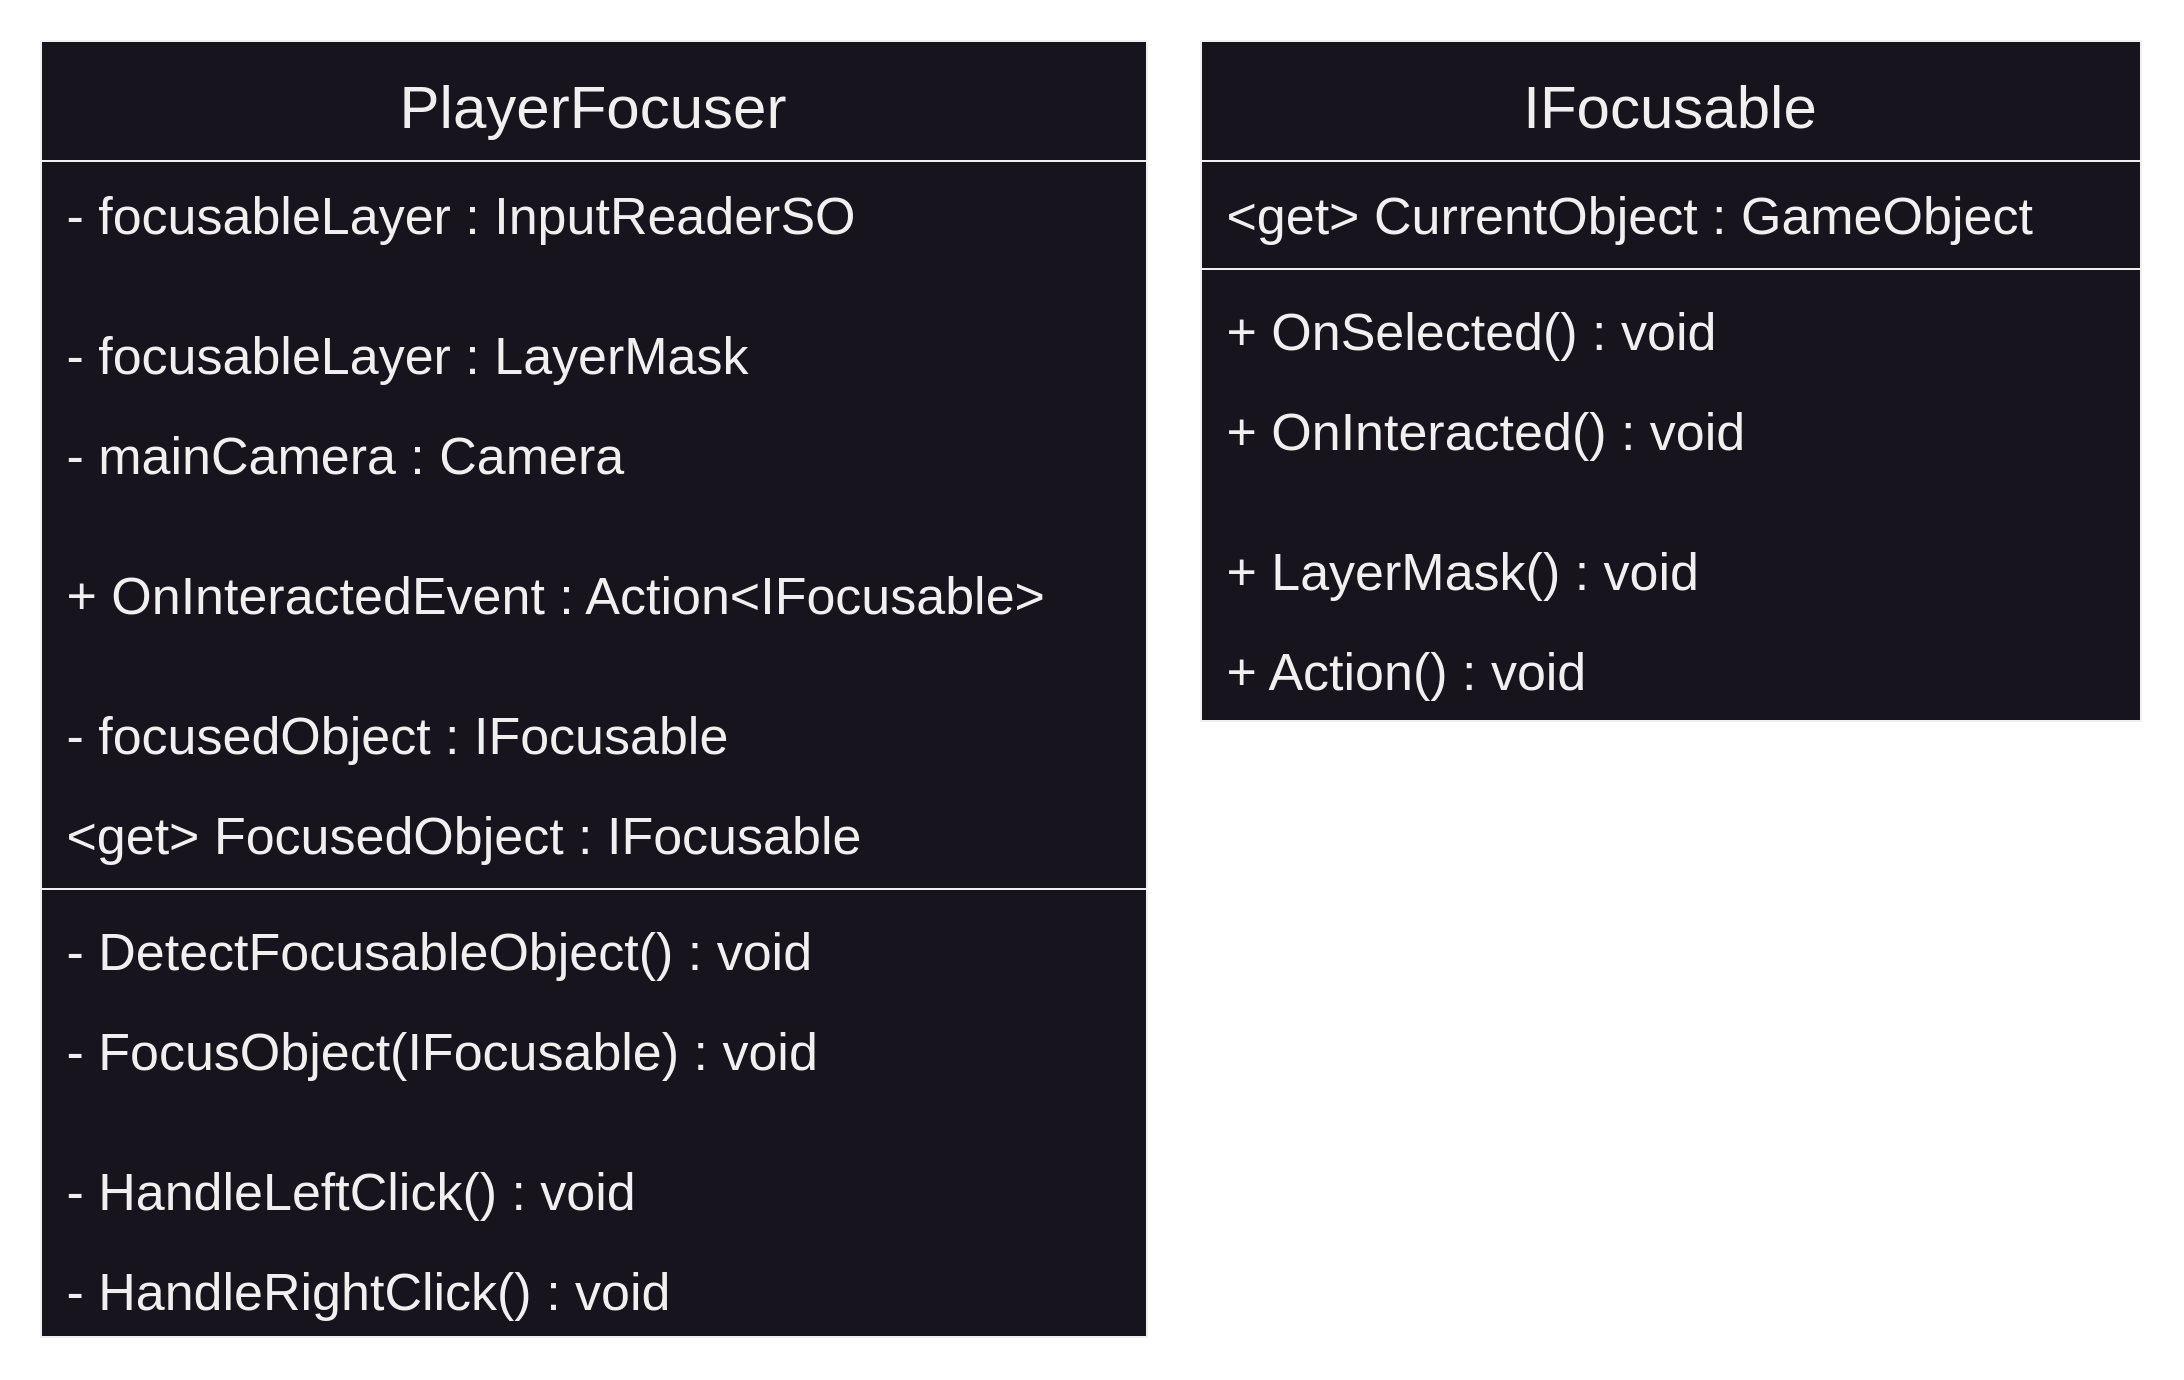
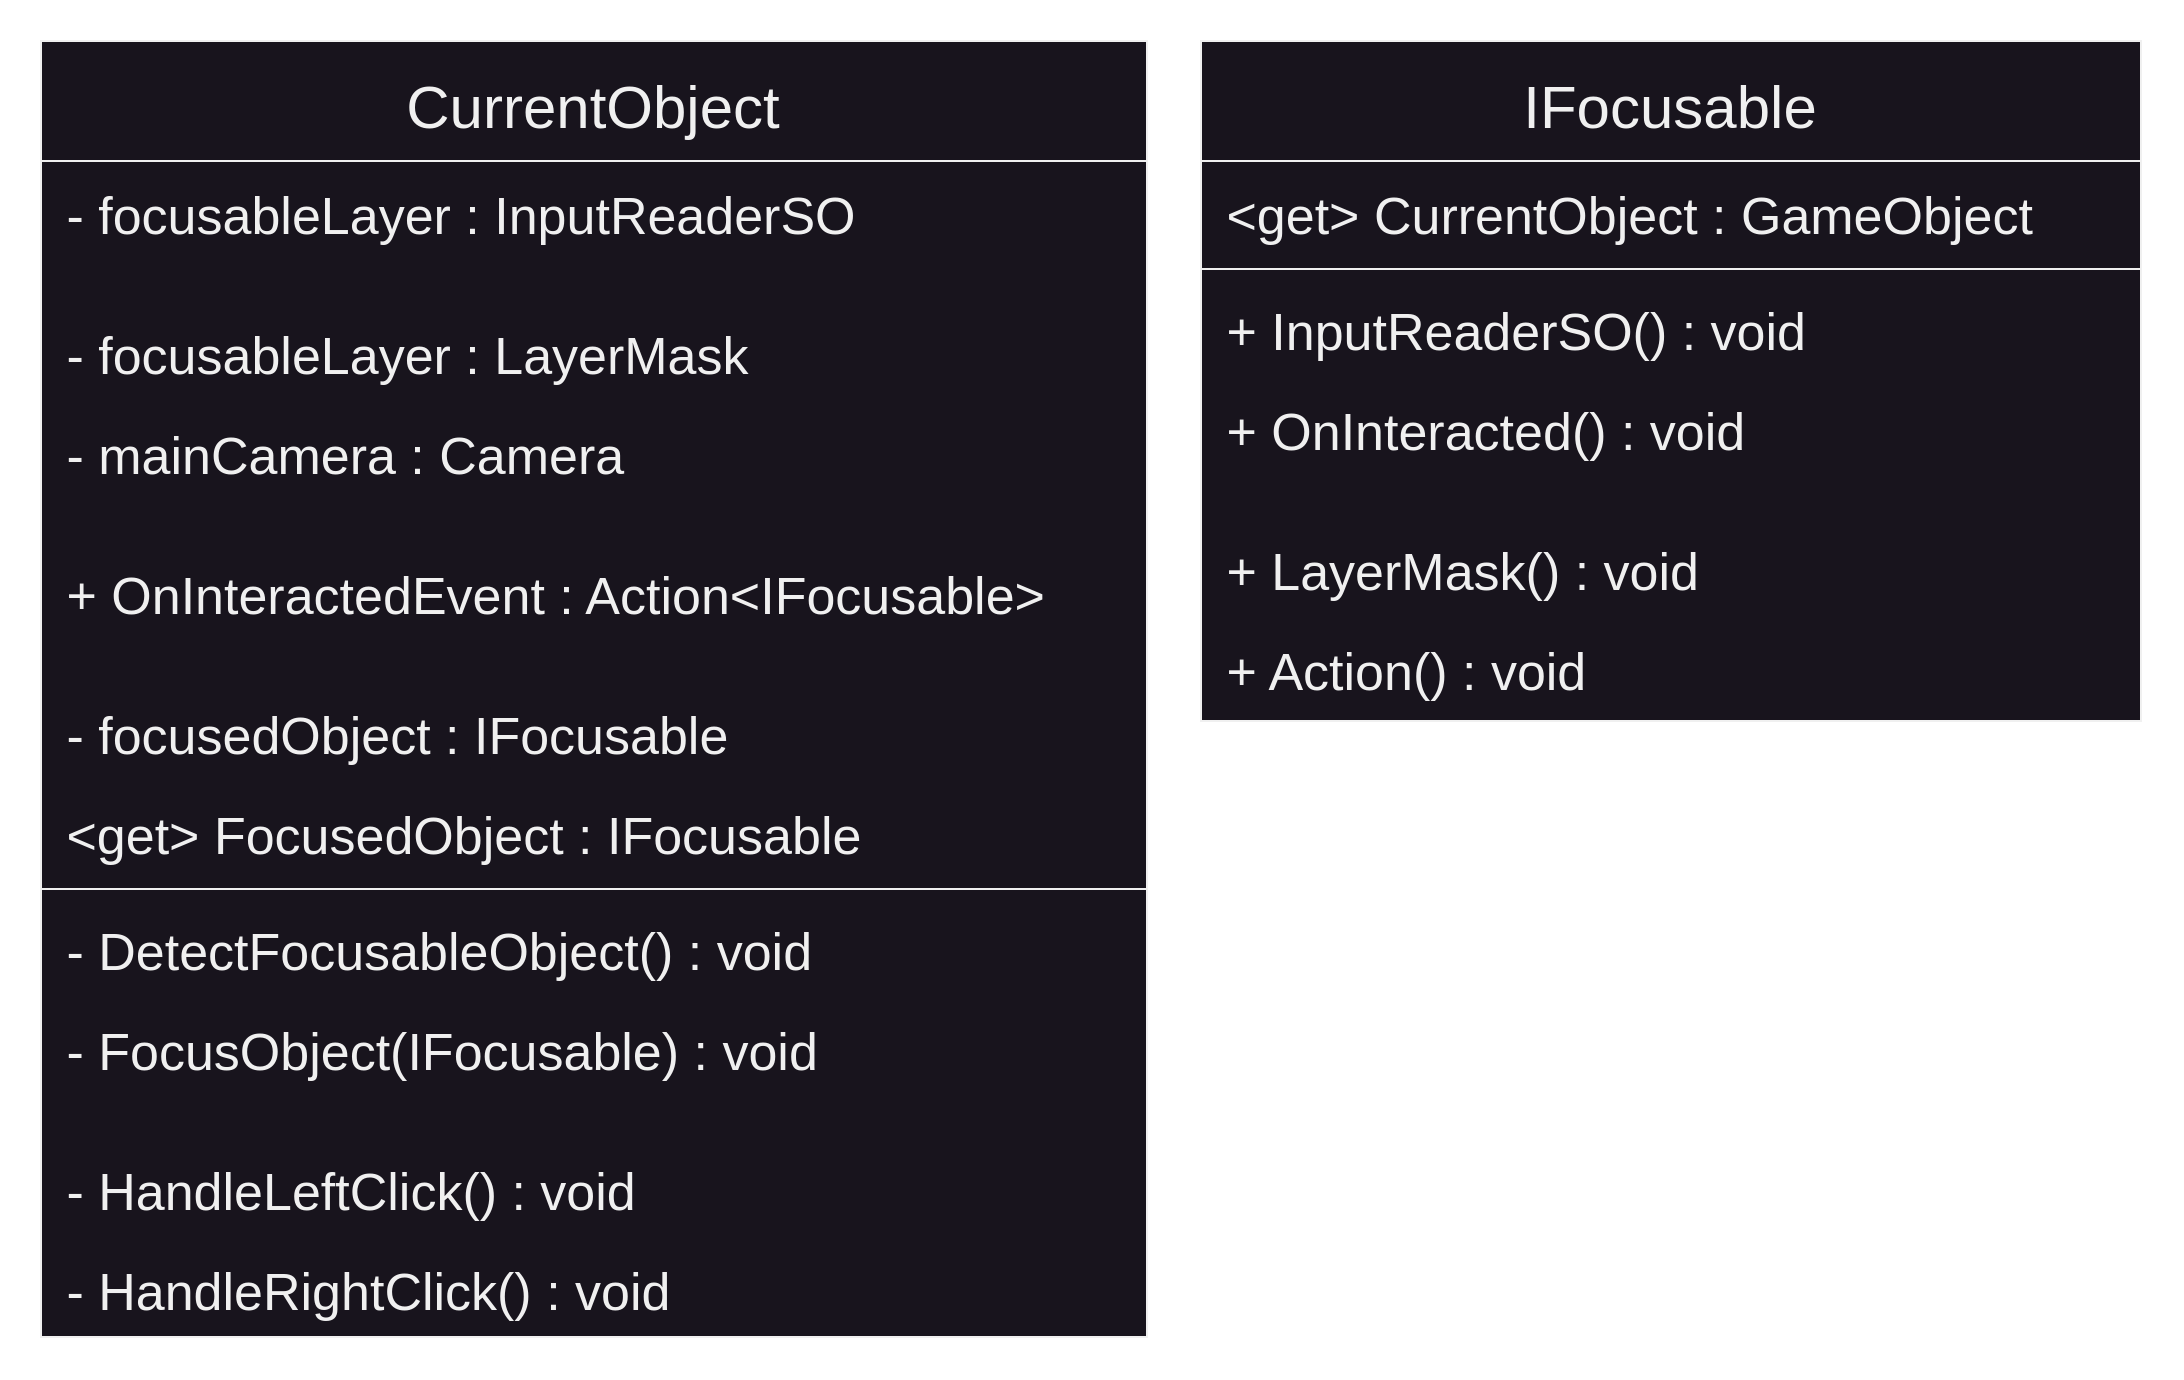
  <mxCell id="0" />
  <mxCell id="1" parent="0" />
  <mxCell id="2" value="IFocusable" style="swimlane;fontStyle=0;align=center;verticalAlign=middle;childLayout=stackLayout;horizontal=1;startSize=60;horizontalStack=0;resizeParent=1;resizeLast=0;collapsible=1;marginBottom=0;rounded=0;shadow=0;strokeWidth=1;spacingTop=0;spacingBottom=0;spacingRight=0;fillColor=#18141D;swimlaneFillColor=#18141D;fillStyle=solid;fontColor=#F0F0F0;strokeColor=#F0F0F0;fontSize=30;" vertex="1" parent="1"><mxGeometry x="600" y="20" width="470" height="340" as="geometry"><mxRectangle x="-791.5" y="-581" width="160" height="26" as="alternateBounds" /></mxGeometry></mxCell>
  <mxCell id="3" value=" &lt;get&gt; CurrentObject : GameObject" style="text;align=left;verticalAlign=middle;spacingLeft=4;spacingRight=4;overflow=hidden;rotatable=0;points=[[0,0.5],[1,0.5]];portConstraint=eastwest;rounded=0;shadow=0;html=0;fontColor=#F0F0F0;fontSize=26;" vertex="1" parent="2"><mxGeometry y="60" width="470" height="50" as="geometry" /></mxCell>
  <mxCell id="4" value="" style="line;html=1;strokeWidth=1;align=left;verticalAlign=middle;spacingTop=-1;spacingLeft=3;spacingRight=3;rotatable=0;labelPosition=right;points=[];portConstraint=eastwest;strokeColor=#F0F0F0;fontSize=26;" vertex="1" parent="2"><mxGeometry y="110" width="470" height="8" as="geometry" /></mxCell>
- <mxCell id="5" value=" + OnSelected() : void" style="text;align=left;verticalAlign=middle;spacingLeft=4;spacingRight=4;overflow=hidden;rotatable=0;points=[[0,0.5],[1,0.5]];portConstraint=eastwest;rounded=0;shadow=0;html=0;fontColor=#F0F0F0;fontSize=26;" vertex="1" parent="2"><mxGeometry y="118" width="470" height="50" as="geometry" /></mxCell>
+ <mxCell id="5" value=" + InputReaderSO() : void" style="text;align=left;verticalAlign=middle;spacingLeft=4;spacingRight=4;overflow=hidden;rotatable=0;points=[[0,0.5],[1,0.5]];portConstraint=eastwest;rounded=0;shadow=0;html=0;fontColor=#F0F0F0;fontSize=26;" vertex="1" parent="2"><mxGeometry y="118" width="470" height="50" as="geometry" /></mxCell>
  <mxCell id="6" value=" + OnInteracted() : void" style="text;align=left;verticalAlign=middle;spacingLeft=4;spacingRight=4;overflow=hidden;rotatable=0;points=[[0,0.5],[1,0.5]];portConstraint=eastwest;rounded=0;shadow=0;html=0;fontColor=#F0F0F0;fontSize=26;" vertex="1" parent="2"><mxGeometry y="168" width="470" height="50" as="geometry" /></mxCell>
  <mxCell id="7" value=" " style="text;align=left;verticalAlign=middle;spacingLeft=4;spacingRight=4;overflow=hidden;rotatable=0;points=[[0,0.5],[1,0.5]];portConstraint=eastwest;rounded=0;shadow=0;html=0;fontSize=26;" vertex="1" parent="2"><mxGeometry y="218" width="470" height="20" as="geometry" /></mxCell>
  <mxCell id="8" value=" + LayerMask() : void" style="text;align=left;verticalAlign=middle;spacingLeft=4;spacingRight=4;overflow=hidden;rotatable=0;points=[[0,0.5],[1,0.5]];portConstraint=eastwest;rounded=0;shadow=0;html=0;fontColor=#F0F0F0;fontSize=26;" vertex="1" parent="2"><mxGeometry y="238" width="470" height="50" as="geometry" /></mxCell>
  <mxCell id="9" value=" + Action() : void" style="text;align=left;verticalAlign=middle;spacingLeft=4;spacingRight=4;overflow=hidden;rotatable=0;points=[[0,0.5],[1,0.5]];portConstraint=eastwest;rounded=0;shadow=0;html=0;fontColor=#F0F0F0;fontSize=26;" vertex="1" parent="2"><mxGeometry y="288" width="470" height="50" as="geometry" /></mxCell>
- <mxCell id="10" value="PlayerFocuser" style="swimlane;fontStyle=0;align=center;verticalAlign=middle;childLayout=stackLayout;horizontal=1;startSize=60;horizontalStack=0;resizeParent=1;resizeLast=0;collapsible=1;marginBottom=0;rounded=0;shadow=0;strokeWidth=1;spacingTop=0;spacingBottom=0;spacingRight=0;fillColor=#18141D;swimlaneFillColor=#18141D;fillStyle=solid;fontColor=#F0F0F0;strokeColor=#F0F0F0;fontSize=30;" vertex="1" parent="1"><mxGeometry x="20" y="20" width="553" height="648" as="geometry"><mxRectangle x="-791.5" y="-581" width="160" height="26" as="alternateBounds" /></mxGeometry></mxCell>
+ <mxCell id="10" value="CurrentObject" style="swimlane;fontStyle=0;align=center;verticalAlign=middle;childLayout=stackLayout;horizontal=1;startSize=60;horizontalStack=0;resizeParent=1;resizeLast=0;collapsible=1;marginBottom=0;rounded=0;shadow=0;strokeWidth=1;spacingTop=0;spacingBottom=0;spacingRight=0;fillColor=#18141D;swimlaneFillColor=#18141D;fillStyle=solid;fontColor=#F0F0F0;strokeColor=#F0F0F0;fontSize=30;" vertex="1" parent="1"><mxGeometry x="20" y="20" width="553" height="648" as="geometry"><mxRectangle x="-791.5" y="-581" width="160" height="26" as="alternateBounds" /></mxGeometry></mxCell>
  <mxCell id="11" value=" - focusableLayer : InputReaderSO" style="text;align=left;verticalAlign=middle;spacingLeft=4;spacingRight=4;overflow=hidden;rotatable=0;points=[[0,0.5],[1,0.5]];portConstraint=eastwest;rounded=0;shadow=0;html=0;fontColor=#F0F0F0;fontSize=26;" vertex="1" parent="10"><mxGeometry y="60" width="553" height="50" as="geometry" /></mxCell>
  <mxCell id="12" value=" " style="text;align=left;verticalAlign=middle;spacingLeft=4;spacingRight=4;overflow=hidden;rotatable=0;points=[[0,0.5],[1,0.5]];portConstraint=eastwest;rounded=0;shadow=0;html=0;fontSize=26;" vertex="1" parent="10"><mxGeometry y="110" width="553" height="20" as="geometry" /></mxCell>
  <mxCell id="13" value=" - focusableLayer : LayerMask" style="text;align=left;verticalAlign=middle;spacingLeft=4;spacingRight=4;overflow=hidden;rotatable=0;points=[[0,0.5],[1,0.5]];portConstraint=eastwest;rounded=0;shadow=0;html=0;fontColor=#F0F0F0;fontSize=26;" vertex="1" parent="10"><mxGeometry y="130" width="553" height="50" as="geometry" /></mxCell>
  <mxCell id="14" value=" - mainCamera : Camera" style="text;align=left;verticalAlign=middle;spacingLeft=4;spacingRight=4;overflow=hidden;rotatable=0;points=[[0,0.5],[1,0.5]];portConstraint=eastwest;rounded=0;shadow=0;html=0;fontColor=#F0F0F0;fontSize=26;" vertex="1" parent="10"><mxGeometry y="180" width="553" height="50" as="geometry" /></mxCell>
  <mxCell id="15" value=" " style="text;align=left;verticalAlign=middle;spacingLeft=4;spacingRight=4;overflow=hidden;rotatable=0;points=[[0,0.5],[1,0.5]];portConstraint=eastwest;rounded=0;shadow=0;html=0;fontSize=26;" vertex="1" parent="10"><mxGeometry y="230" width="553" height="20" as="geometry" /></mxCell>
  <mxCell id="16" value=" + OnInteractedEvent : Action&lt;IFocusable&gt;" style="text;align=left;verticalAlign=middle;spacingLeft=4;spacingRight=4;overflow=hidden;rotatable=0;points=[[0,0.5],[1,0.5]];portConstraint=eastwest;rounded=0;shadow=0;html=0;fontColor=#F0F0F0;fontSize=26;" vertex="1" parent="10"><mxGeometry y="250" width="553" height="50" as="geometry" /></mxCell>
  <mxCell id="17" value=" " style="text;align=left;verticalAlign=middle;spacingLeft=4;spacingRight=4;overflow=hidden;rotatable=0;points=[[0,0.5],[1,0.5]];portConstraint=eastwest;rounded=0;shadow=0;html=0;fontSize=26;" vertex="1" parent="10"><mxGeometry y="300" width="553" height="20" as="geometry" /></mxCell>
  <mxCell id="18" value=" - focusedObject : IFocusable" style="text;align=left;verticalAlign=middle;spacingLeft=4;spacingRight=4;overflow=hidden;rotatable=0;points=[[0,0.5],[1,0.5]];portConstraint=eastwest;rounded=0;shadow=0;html=0;fontColor=#F0F0F0;fontSize=26;" vertex="1" parent="10"><mxGeometry y="320" width="553" height="50" as="geometry" /></mxCell>
  <mxCell id="19" value=" &lt;get&gt; FocusedObject : IFocusable" style="text;align=left;verticalAlign=middle;spacingLeft=4;spacingRight=4;overflow=hidden;rotatable=0;points=[[0,0.5],[1,0.5]];portConstraint=eastwest;rounded=0;shadow=0;html=0;fontColor=#F0F0F0;fontSize=26;" vertex="1" parent="10"><mxGeometry y="370" width="553" height="50" as="geometry" /></mxCell>
  <mxCell id="20" value="" style="line;html=1;strokeWidth=1;align=left;verticalAlign=middle;spacingTop=-1;spacingLeft=3;spacingRight=3;rotatable=0;labelPosition=right;points=[];portConstraint=eastwest;strokeColor=#F0F0F0;fontSize=26;" vertex="1" parent="10"><mxGeometry y="420" width="553" height="8" as="geometry" /></mxCell>
  <mxCell id="21" value=" - DetectFocusableObject() : void" style="text;align=left;verticalAlign=middle;spacingLeft=4;spacingRight=4;overflow=hidden;rotatable=0;points=[[0,0.5],[1,0.5]];portConstraint=eastwest;rounded=0;shadow=0;html=0;fontColor=#F0F0F0;fontSize=26;" vertex="1" parent="10"><mxGeometry y="428" width="553" height="50" as="geometry" /></mxCell>
  <mxCell id="22" value=" - FocusObject(IFocusable) : void" style="text;align=left;verticalAlign=middle;spacingLeft=4;spacingRight=4;overflow=hidden;rotatable=0;points=[[0,0.5],[1,0.5]];portConstraint=eastwest;rounded=0;shadow=0;html=0;fontColor=#F0F0F0;fontSize=26;" vertex="1" parent="10"><mxGeometry y="478" width="553" height="50" as="geometry" /></mxCell>
  <mxCell id="23" value=" " style="text;align=left;verticalAlign=middle;spacingLeft=4;spacingRight=4;overflow=hidden;rotatable=0;points=[[0,0.5],[1,0.5]];portConstraint=eastwest;rounded=0;shadow=0;html=0;fontSize=26;" vertex="1" parent="10"><mxGeometry y="528" width="553" height="20" as="geometry" /></mxCell>
  <mxCell id="24" value=" - HandleLeftClick() : void" style="text;align=left;verticalAlign=middle;spacingLeft=4;spacingRight=4;overflow=hidden;rotatable=0;points=[[0,0.5],[1,0.5]];portConstraint=eastwest;rounded=0;shadow=0;html=0;fontColor=#F0F0F0;fontSize=26;" vertex="1" parent="10"><mxGeometry y="548" width="553" height="50" as="geometry" /></mxCell>
  <mxCell id="25" value=" - HandleRightClick() : void" style="text;align=left;verticalAlign=middle;spacingLeft=4;spacingRight=4;overflow=hidden;rotatable=0;points=[[0,0.5],[1,0.5]];portConstraint=eastwest;rounded=0;shadow=0;html=0;fontColor=#F0F0F0;fontSize=26;" vertex="1" parent="10"><mxGeometry y="598" width="553" height="50" as="geometry" /></mxCell>
